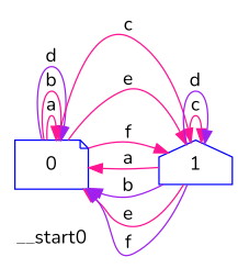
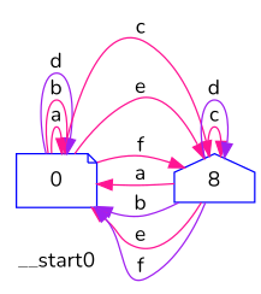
  digraph {
    rankdir=LR
    fontname=Nunito
    node [color=blue fontname=Nunito fillcolor=white]
    edge [color=deeppink fontname=Nunito]
    __start0 [shape=none color=brown fillcolor=""]
    n2 [label=0 shape=note style="rounded,filled"]
-   n3 [label=1 shape=house style=filled]
+   n3 [label=8 shape=house style=filled]
    n2 -> n2 [label=a]
    n2 -> n2 [label=b]
    n2 -> n2 [label=d color=purple]
    n2 -> n3 [label=c]
    n2 -> n3 [label=e]
    n2 -> n3 [label=f]
    n3 -> n2 [label=a]
    n3 -> n2 [label=b color=purple]
    n3 -> n2 [label=e]
    n3 -> n2 [label=f color=purple]
    n3 -> n3 [label=c]
    n3 -> n3 [label=d color=purple]
  }
